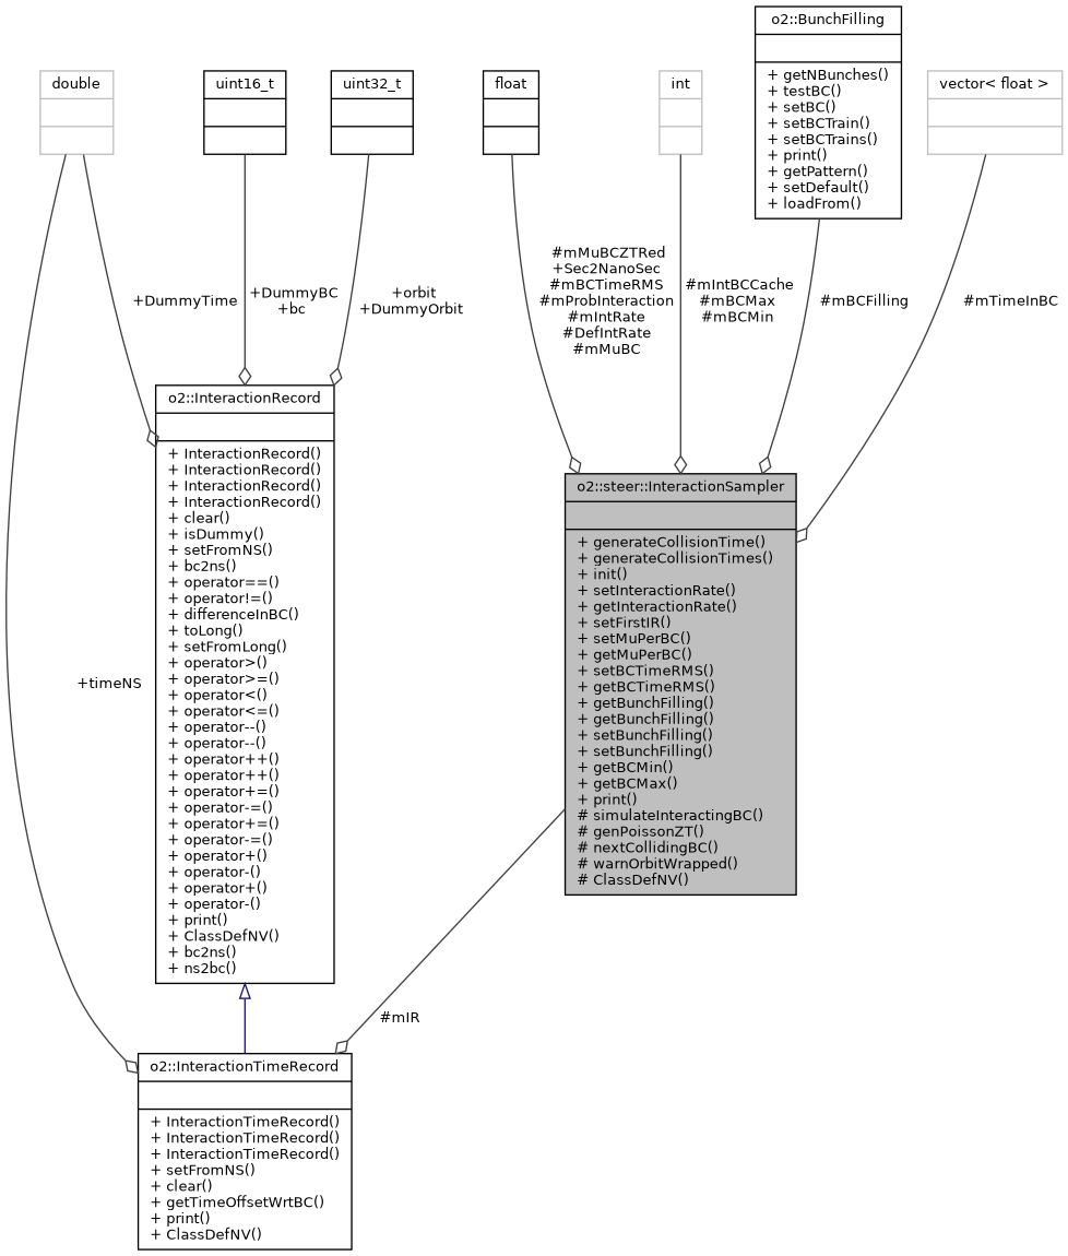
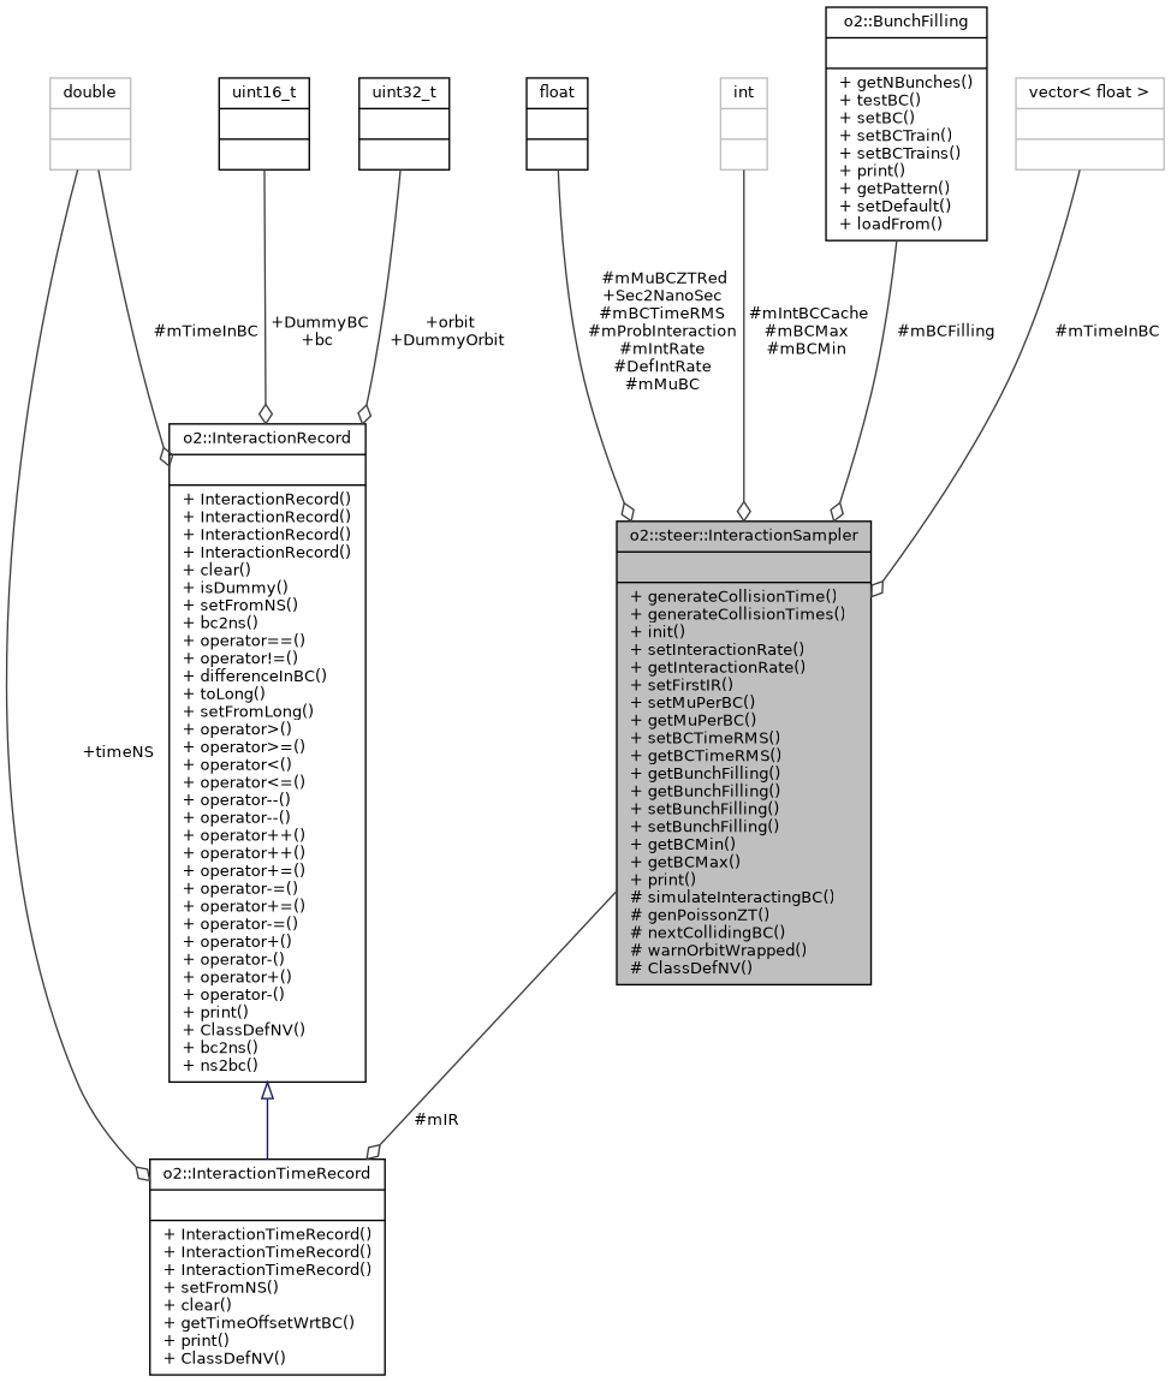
  digraph {
    node [color=black fontname=Helvetica fontsize=10 shape=record]
    edge [arrowhead=odiamond color=grey25 fontname=Helvetica fontsize=10 labelfontname=Helvetica labelfontsize=10 style=solid]
    n1 [fillcolor=grey75 fontcolor=black height=0.2 label="{o2::steer::InteractionSampler\n||+ generateCollisionTime()\l+ generateCollisionTimes()\l+ init()\l+ setInteractionRate()\l+ getInteractionRate()\l+ setFirstIR()\l+ setMuPerBC()\l+ getMuPerBC()\l+ setBCTimeRMS()\l+ getBCTimeRMS()\l+ getBunchFilling()\l+ getBunchFilling()\l+ setBunchFilling()\l+ setBunchFilling()\l+ getBCMin()\l+ getBCMax()\l+ print()\l# simulateInteractingBC()\l# genPoissonZT()\l# nextCollidingBC()\l# warnOrbitWrapped()\l# ClassDefNV()\l}" style=filled width=0.4]
    n2 [height=0.2 label="{o2::InteractionTimeRecord\n||+ InteractionTimeRecord()\l+ InteractionTimeRecord()\l+ InteractionTimeRecord()\l+ setFromNS()\l+ clear()\l+ getTimeOffsetWrtBC()\l+ print()\l+ ClassDefNV()\l}" width=0.4]
    n3 [height=0.2 label="{float\n||}" width=0.4]
    n4 [color=grey75 height=0.2 label="{int\n||}" width=0.4]
    n5 [height=0.2 label="{o2::BunchFilling\n||+ getNBunches()\l+ testBC()\l+ setBC()\l+ setBCTrain()\l+ setBCTrains()\l+ print()\l+ getPattern()\l+ setDefault()\l+ loadFrom()\l}" width=0.4]
    n6 [color=grey75 height=0.2 label="{vector\< float \>\n||}" width=0.4]
    n7 [height=0.2 label="{o2::InteractionRecord\n||+ InteractionRecord()\l+ InteractionRecord()\l+ InteractionRecord()\l+ InteractionRecord()\l+ clear()\l+ isDummy()\l+ setFromNS()\l+ bc2ns()\l+ operator==()\l+ operator!=()\l+ differenceInBC()\l+ toLong()\l+ setFromLong()\l+ operator\>()\l+ operator\>=()\l+ operator\<()\l+ operator\<=()\l+ operator--()\l+ operator--()\l+ operator++()\l+ operator++()\l+ operator+=()\l+ operator-=()\l+ operator+=()\l+ operator-=()\l+ operator+()\l+ operator-()\l+ operator+()\l+ operator-()\l+ print()\l+ ClassDefNV()\l+ bc2ns()\l+ ns2bc()\l}" width=0.4]
    n8 [color=grey75 height=0.2 label="{double\n||}" width=0.4]
    n9 [height=0.2 label="{uint16_t\n||}" width=0.4]
    n10 [height=0.2 label="{uint32_t\n||}" width=0.4]
    n1 -> n2 [label=" #mIR"]
    n3 -> n1 [label=" #mMuBCZTRed\n+Sec2NanoSec\n#mBCTimeRMS\n#mProbInteraction\n#mIntRate\n#DefIntRate\n#mMuBC"]
    n4 -> n1 [label=" #mIntBCCache\n#mBCMax\n#mBCMin"]
    n5 -> n1 [label=" #mBCFilling"]
    n6 -> n1 [label=" #mTimeInBC"]
    n7 -> n2 [arrowtail=onormal color=midnightblue dir=back arrowhead=""]
    n8 -> n2 [label=" +timeNS"]
-   n8 -> n7 [label=" +DummyTime"]
+   n8 -> n7 [label=" #mTimeInBC"]
    n9 -> n7 [label=" +DummyBC\n+bc"]
    n10 -> n7 [label=" +orbit\n+DummyOrbit"]
  }
